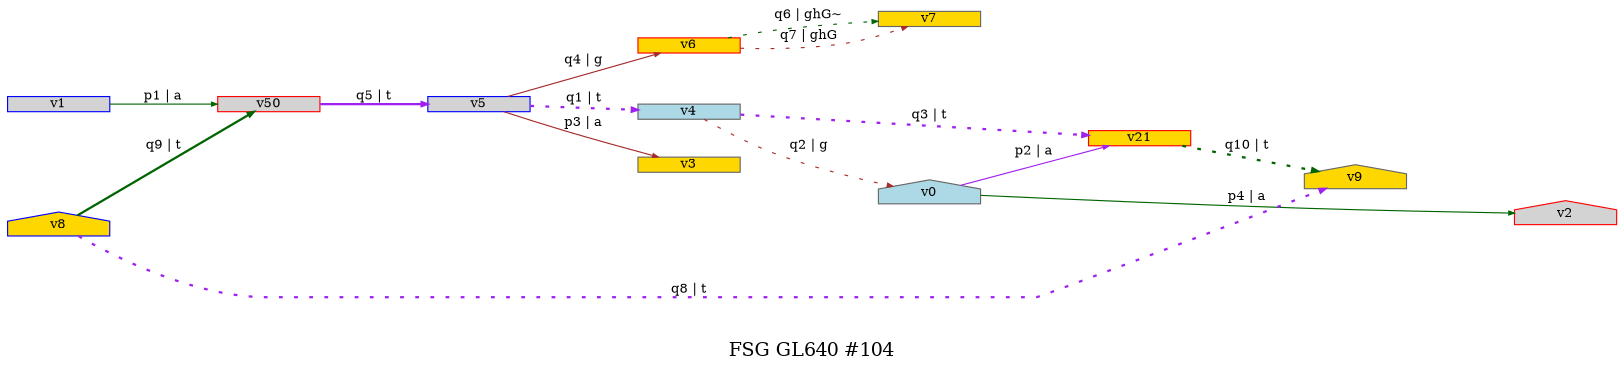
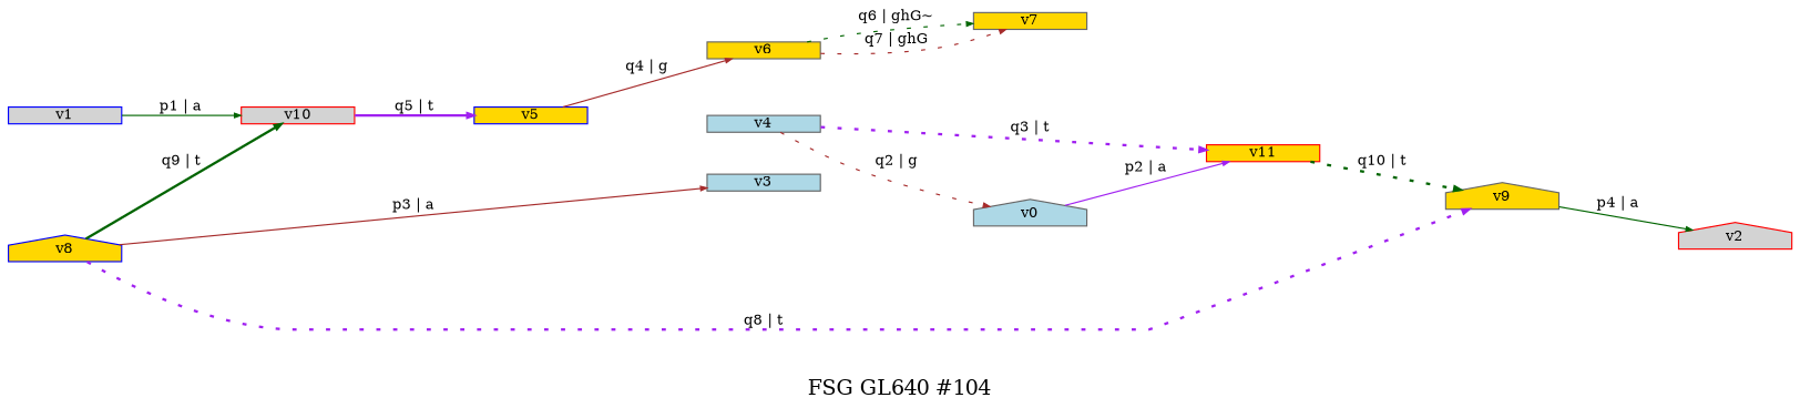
  digraph {
    fontsize=10
    label="FSG GL640 #104"
    noverlap=scale
    rankdir=LR
    node [color=gray40 fillcolor=gold fontsize=7 margin=0 penwidth=0.6 shape=box style=filled]
    edge [arrowsize=0.3 color=darkgreen fontsize=7 penwidth=0.6 style=solid]
    v1 [color=blue fillcolor=lightgrey height=0.01]
-   v10 [color=red fillcolor=lightgrey height=0.01 label=v50]
-   v5 [color=blue fillcolor=lightgrey height=0.01]
+   v10 [color=red fillcolor=lightgrey height=0.01]
+   v5 [color=blue height=0.01]
    v4 [fillcolor=lightblue height=0.01]
-   v6 [color=red height=0.01]
+   v6 [height=0.01]
    v0 [fillcolor=lightblue height=0.01 shape=house]
-   v11 [color=red height=0.01 label=v21]
+   v11 [color=red height=0.01]
    v9 [height=0.01 shape=house]
    v2 [color=red fillcolor=lightgrey height=0.01 shape=house]
    v8 [color=blue height=0.01 shape=house]
-   v3 [height=0.01]
+   v3 [fillcolor=lightblue height=0.01]
    v7 [height=0.01]
    v1 -> v10 [label="p1 | a"]
    v10 -> v5 [color=purple label="q5 | t" penwidth=1.2]
-   v5 -> v4 [color=purple label="q1 | t" penwidth=1.2 style=dotted]
    v5 -> v6 [color=brown label="q4 | g"]
    v4 -> v0 [color=brown label="q2 | g" style=dotted]
    v4 -> v11 [color=purple label="q3 | t" penwidth=1.2 style=dotted]
    v6 -> v7 [label="q6 | ghG~" style=dotted]
    v6 -> v7 [color=brown label="q7 | ghG" style=dotted]
    v0 -> v11 [color=purple label="p2 | a"]
    v11 -> v9 [label="q10 | t" penwidth=1.2 style=dotted]
-   v0 -> v2 [label="p4 | a"]
+   v9 -> v2 [label="p4 | a"]
    v8 -> v10 [label="q9 | t" penwidth=1.2]
    v8 -> v9 [color=purple label="q8 | t" penwidth=1.2 style=dotted]
-   v5 -> v3 [color=brown label="p3 | a"]
+   v8 -> v3 [color=brown label="p3 | a"]
  }
